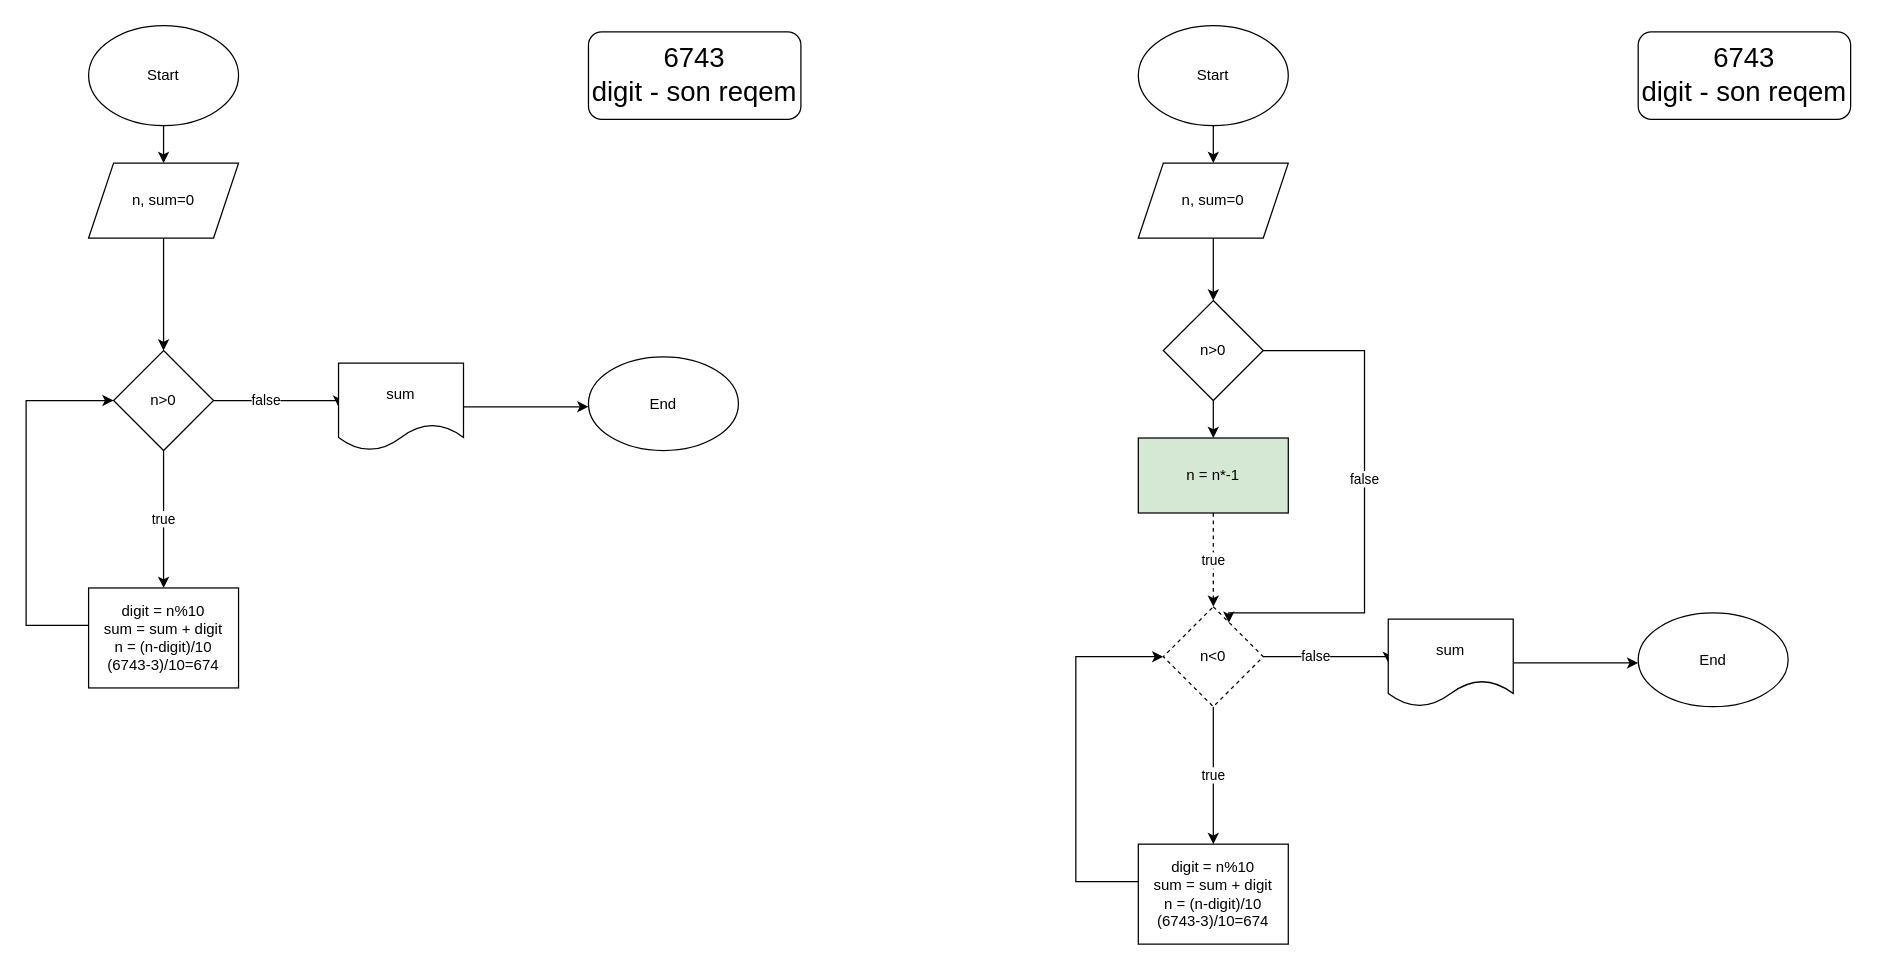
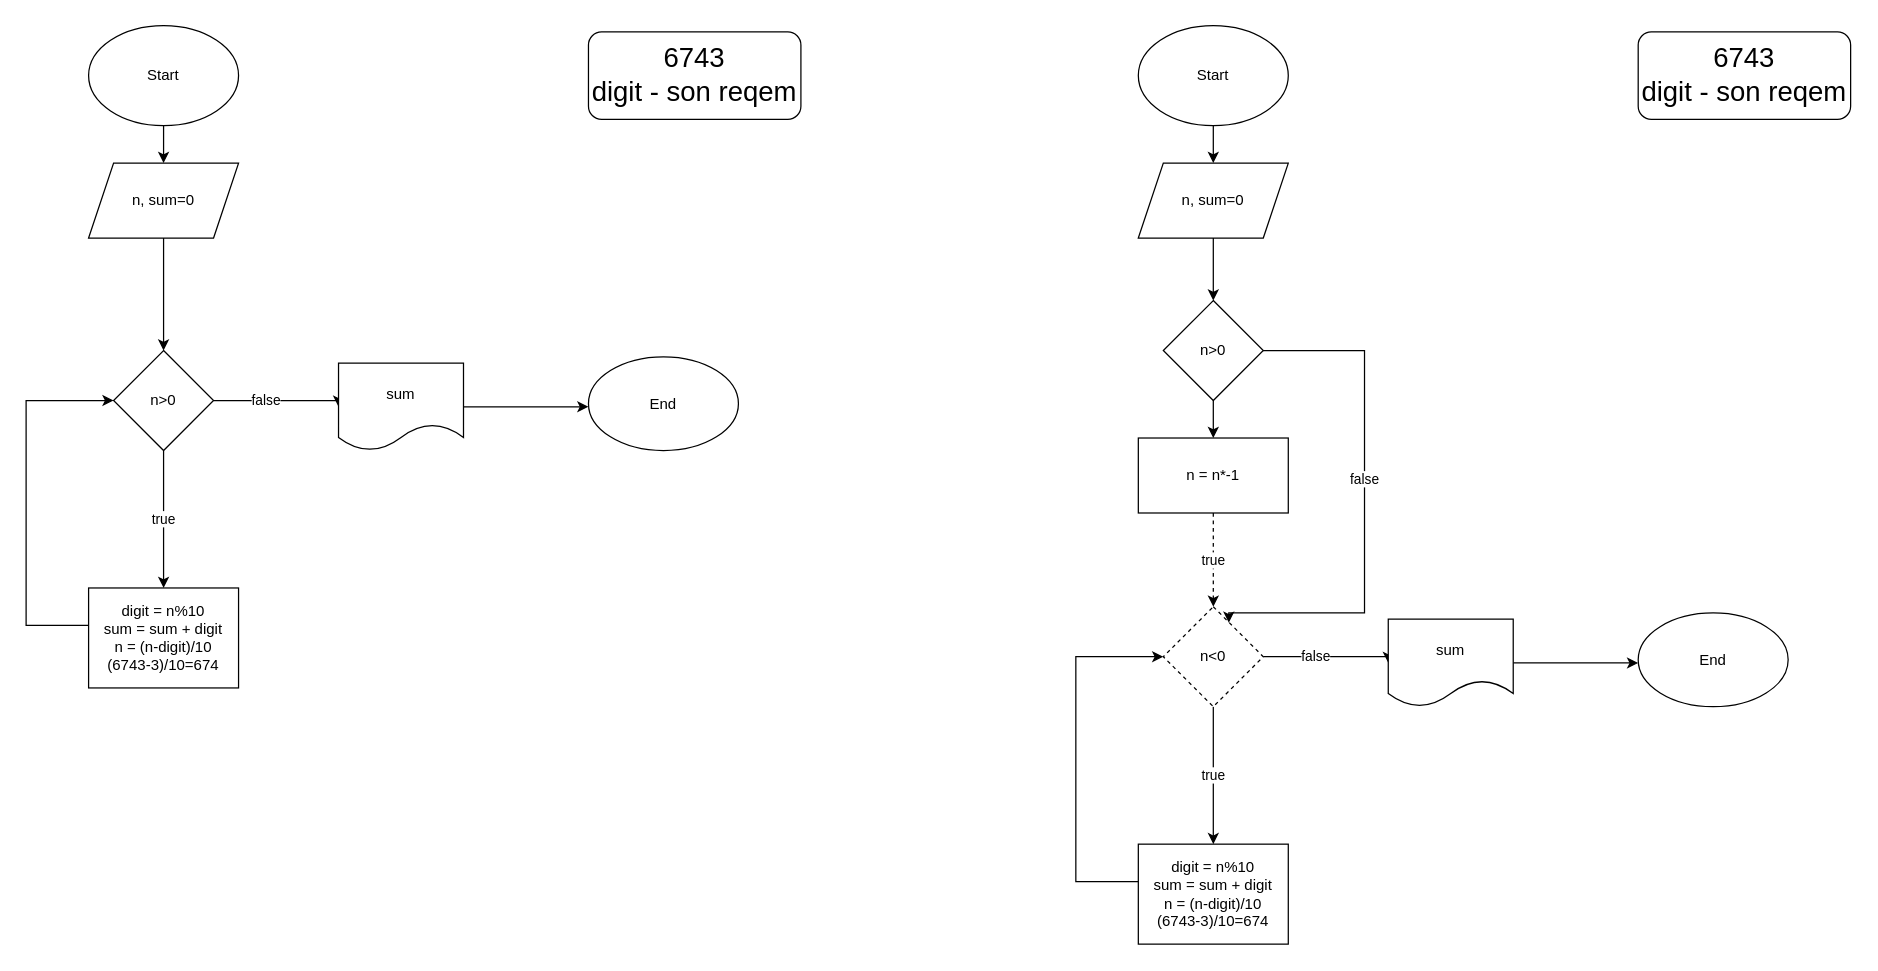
  <mxCell id="0" />
  <mxCell id="1" parent="0" />
  <mxCell id="2" style="edgeStyle=orthogonalEdgeStyle;rounded=0;orthogonalLoop=1;jettySize=auto;html=1;entryX=0.5;entryY=0;entryDx=0;entryDy=0;" edge="1" parent="1" source="3" target="10"><mxGeometry relative="1" as="geometry" /></mxCell>
  <mxCell id="3" value="Start" style="ellipse;whiteSpace=wrap;html=1;" vertex="1" parent="1"><mxGeometry x="70" y="20" width="120" height="80" as="geometry" /></mxCell>
  <mxCell id="4" value="true" style="edgeStyle=orthogonalEdgeStyle;rounded=0;orthogonalLoop=1;jettySize=auto;html=1;entryX=0.5;entryY=0;entryDx=0;entryDy=0;" edge="1" parent="1" source="6" target="8"><mxGeometry relative="1" as="geometry" /></mxCell>
  <mxCell id="5" value="false" style="edgeStyle=orthogonalEdgeStyle;rounded=0;orthogonalLoop=1;jettySize=auto;html=1;entryX=0;entryY=0.5;entryDx=0;entryDy=0;" edge="1" parent="1" source="6" target="13"><mxGeometry x="-0.2" relative="1" as="geometry"><Array as="points"><mxPoint x="270" y="320" /></Array><mxPoint as="offset" /></mxGeometry></mxCell>
  <mxCell id="6" value="n&amp;gt;0" style="rhombus;whiteSpace=wrap;html=1;" vertex="1" parent="1"><mxGeometry x="90" y="280" width="80" height="80" as="geometry" /></mxCell>
  <mxCell id="7" style="edgeStyle=orthogonalEdgeStyle;rounded=0;orthogonalLoop=1;jettySize=auto;html=1;entryX=0;entryY=0.5;entryDx=0;entryDy=0;" edge="1" parent="1" source="8" target="6"><mxGeometry relative="1" as="geometry"><mxPoint x="-30" y="380" as="targetPoint" /><Array as="points"><mxPoint x="20" y="500" /><mxPoint x="20" y="320" /></Array></mxGeometry></mxCell>
  <mxCell id="8" value="digit = n%10&lt;br&gt;sum = sum + digit&lt;br&gt;n = (n-digit)/10&lt;br&gt;(6743-3)/10=674" style="rounded=0;whiteSpace=wrap;html=1;" vertex="1" parent="1"><mxGeometry x="70" y="470" width="120" height="80" as="geometry" /></mxCell>
  <mxCell id="9" style="edgeStyle=orthogonalEdgeStyle;rounded=0;orthogonalLoop=1;jettySize=auto;html=1;entryX=0.5;entryY=0;entryDx=0;entryDy=0;" edge="1" parent="1" source="10" target="6"><mxGeometry relative="1" as="geometry" /></mxCell>
  <mxCell id="10" value="n, sum=0" style="shape=parallelogram;perimeter=parallelogramPerimeter;whiteSpace=wrap;html=1;fixedSize=1;" vertex="1" parent="1"><mxGeometry x="70" y="130" width="120" height="60" as="geometry" /></mxCell>
  <mxCell id="11" value="&lt;font style=&quot;font-size: 22px;&quot;&gt;6743&lt;br&gt;digit - son reqem&lt;br&gt;&lt;/font&gt;" style="rounded=1;whiteSpace=wrap;html=1;" vertex="1" parent="1"><mxGeometry x="470" y="25" width="170" height="70" as="geometry" /></mxCell>
  <mxCell id="12" style="edgeStyle=orthogonalEdgeStyle;rounded=0;orthogonalLoop=1;jettySize=auto;html=1;" edge="1" parent="1" source="13"><mxGeometry relative="1" as="geometry"><mxPoint x="470" y="325" as="targetPoint" /></mxGeometry></mxCell>
  <mxCell id="13" value="sum" style="shape=document;whiteSpace=wrap;html=1;boundedLbl=1;" vertex="1" parent="1"><mxGeometry x="270" y="290" width="100" height="70" as="geometry" /></mxCell>
  <mxCell id="14" value="End" style="ellipse;whiteSpace=wrap;html=1;" vertex="1" parent="1"><mxGeometry x="470" y="285" width="120" height="75" as="geometry" /></mxCell>
  <mxCell id="15" style="edgeStyle=orthogonalEdgeStyle;rounded=0;orthogonalLoop=1;jettySize=auto;html=1;entryX=0.5;entryY=0;entryDx=0;entryDy=0;" edge="1" parent="1" source="16" target="23"><mxGeometry relative="1" as="geometry" /></mxCell>
  <mxCell id="16" value="Start" style="ellipse;whiteSpace=wrap;html=1;" vertex="1" parent="1"><mxGeometry x="910" y="20" width="120" height="80" as="geometry" /></mxCell>
  <mxCell id="17" value="true" style="edgeStyle=orthogonalEdgeStyle;rounded=0;orthogonalLoop=1;jettySize=auto;html=1;entryX=0.5;entryY=0;entryDx=0;entryDy=0;" edge="1" parent="1" source="19" target="21"><mxGeometry relative="1" as="geometry" /></mxCell>
  <mxCell id="18" value="false" style="edgeStyle=orthogonalEdgeStyle;rounded=0;orthogonalLoop=1;jettySize=auto;html=1;entryX=0;entryY=0.5;entryDx=0;entryDy=0;" edge="1" parent="1" source="19" target="26"><mxGeometry x="-0.2" relative="1" as="geometry"><Array as="points"><mxPoint x="1110" y="525" /></Array><mxPoint as="offset" /></mxGeometry></mxCell>
  <mxCell id="19" value="n&amp;lt;0" style="rhombus;whiteSpace=wrap;html=1;dashed=1;" vertex="1" parent="1"><mxGeometry x="930" y="485" width="80" height="80" as="geometry" /></mxCell>
  <mxCell id="20" style="edgeStyle=orthogonalEdgeStyle;rounded=0;orthogonalLoop=1;jettySize=auto;html=1;entryX=0;entryY=0.5;entryDx=0;entryDy=0;" edge="1" parent="1" source="21" target="19"><mxGeometry relative="1" as="geometry"><mxPoint x="810" y="585" as="targetPoint" /><Array as="points"><mxPoint x="860" y="705" /><mxPoint x="860" y="525" /></Array></mxGeometry></mxCell>
  <mxCell id="21" value="digit = n%10&lt;br&gt;sum = sum + digit&lt;br&gt;n = (n-digit)/10&lt;br&gt;(6743-3)/10=674" style="rounded=0;whiteSpace=wrap;html=1;" vertex="1" parent="1"><mxGeometry x="910" y="675" width="120" height="80" as="geometry" /></mxCell>
  <mxCell id="22" style="edgeStyle=orthogonalEdgeStyle;rounded=0;orthogonalLoop=1;jettySize=auto;html=1;entryX=0.5;entryY=0;entryDx=0;entryDy=0;" edge="1" parent="1" source="23" target="32"><mxGeometry relative="1" as="geometry" /></mxCell>
  <mxCell id="23" value="n, sum=0" style="shape=parallelogram;perimeter=parallelogramPerimeter;whiteSpace=wrap;html=1;fixedSize=1;" vertex="1" parent="1"><mxGeometry x="910" y="130" width="120" height="60" as="geometry" /></mxCell>
  <mxCell id="24" value="&lt;font style=&quot;font-size: 22px;&quot;&gt;6743&lt;br&gt;digit - son reqem&lt;br&gt;&lt;/font&gt;" style="rounded=1;whiteSpace=wrap;html=1;" vertex="1" parent="1"><mxGeometry x="1310" y="25" width="170" height="70" as="geometry" /></mxCell>
  <mxCell id="25" style="edgeStyle=orthogonalEdgeStyle;rounded=0;orthogonalLoop=1;jettySize=auto;html=1;" edge="1" parent="1" source="26"><mxGeometry relative="1" as="geometry"><mxPoint x="1310" y="530" as="targetPoint" /></mxGeometry></mxCell>
  <mxCell id="26" value="sum" style="shape=document;whiteSpace=wrap;html=1;boundedLbl=1;" vertex="1" parent="1"><mxGeometry x="1110" y="495" width="100" height="70" as="geometry" /></mxCell>
  <mxCell id="27" value="End" style="ellipse;whiteSpace=wrap;html=1;" vertex="1" parent="1"><mxGeometry x="1310" y="490" width="120" height="75" as="geometry" /></mxCell>
  <mxCell id="28" value="true" style="edgeStyle=orthogonalEdgeStyle;rounded=0;orthogonalLoop=1;jettySize=auto;html=1;entryX=0.5;entryY=0;entryDx=0;entryDy=0;dashed=1;" edge="1" parent="1" source="29" target="19"><mxGeometry relative="1" as="geometry" /></mxCell>
- <mxCell id="29" value="n = n*-1" style="rounded=0;whiteSpace=wrap;html=1;fillColor=#d5e8d4;" vertex="1" parent="1"><mxGeometry x="910" y="350" width="120" height="60" as="geometry" /></mxCell>
+ <mxCell id="29" value="n = n*-1" style="rounded=0;whiteSpace=wrap;html=1;" vertex="1" parent="1"><mxGeometry x="910" y="350" width="120" height="60" as="geometry" /></mxCell>
  <mxCell id="30" style="edgeStyle=orthogonalEdgeStyle;rounded=0;orthogonalLoop=1;jettySize=auto;html=1;entryX=0.5;entryY=0;entryDx=0;entryDy=0;" edge="1" parent="1" source="32" target="29"><mxGeometry relative="1" as="geometry" /></mxCell>
  <mxCell id="31" value="false" style="edgeStyle=orthogonalEdgeStyle;rounded=0;orthogonalLoop=1;jettySize=auto;html=1;entryX=0.655;entryY=0.16;entryDx=0;entryDy=0;exitX=1;exitY=0;exitDx=0;exitDy=0;entryPerimeter=0;" edge="1" parent="1" source="32" target="19"><mxGeometry relative="1" as="geometry"><mxPoint x="1010" y="477.5" as="targetPoint" /><mxPoint x="1030" y="252.5" as="sourcePoint" /><Array as="points"><mxPoint x="990" y="280" /><mxPoint x="1091" y="280" /><mxPoint x="1091" y="490" /><mxPoint x="982" y="490" /></Array></mxGeometry></mxCell>
  <mxCell id="32" value="n&amp;gt;0" style="rhombus;whiteSpace=wrap;html=1;" vertex="1" parent="1"><mxGeometry x="930" y="240" width="80" height="80" as="geometry" /></mxCell>
